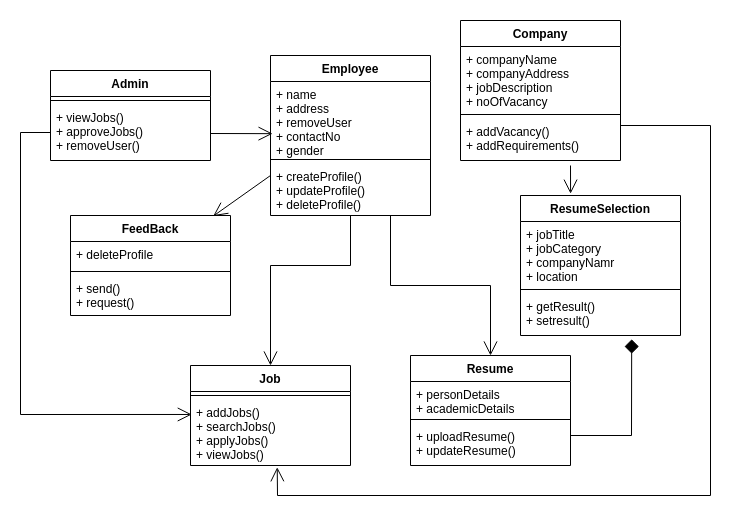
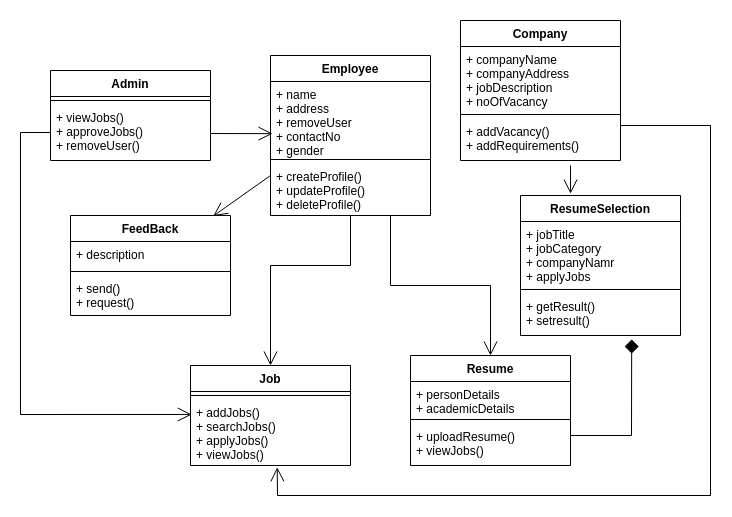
  <mxCell id="0" />
  <mxCell id="1" parent="0" />
  <mxCell id="2" value="Employee" style="swimlane;fontStyle=1;align=center;verticalAlign=top;childLayout=stackLayout;horizontal=1;startSize=26;horizontalStack=0;resizeParent=1;resizeParentMax=0;resizeLast=0;collapsible=1;marginBottom=0;" vertex="1" parent="1"><mxGeometry x="270" y="55" width="160" height="160" as="geometry" /></mxCell>
  <mxCell id="3" value="+ name&#10;+ address&#10;+ removeUser&#10;+ contactNo&#10;+ gender" style="text;strokeColor=none;fillColor=none;align=left;verticalAlign=top;spacingLeft=4;spacingRight=4;overflow=hidden;rotatable=0;points=[[0,0.5],[1,0.5]];portConstraint=eastwest;" vertex="1" parent="2"><mxGeometry y="26" width="160" height="74" as="geometry" /></mxCell>
  <mxCell id="4" value="" style="line;strokeWidth=1;fillColor=none;align=left;verticalAlign=middle;spacingTop=-1;spacingLeft=3;spacingRight=3;rotatable=0;labelPosition=right;points=[];portConstraint=eastwest;" vertex="1" parent="2"><mxGeometry y="100" width="160" height="8" as="geometry" /></mxCell>
  <mxCell id="5" value="+ createProfile()&#10;+ updateProfile()&#10;+ deleteProfile()" style="text;strokeColor=none;fillColor=none;align=left;verticalAlign=top;spacingLeft=4;spacingRight=4;overflow=hidden;rotatable=0;points=[[0,0.5],[1,0.5]];portConstraint=eastwest;" vertex="1" parent="2"><mxGeometry y="108" width="160" height="52" as="geometry" /></mxCell>
  <mxCell id="6" value="Company" style="swimlane;fontStyle=1;align=center;verticalAlign=top;childLayout=stackLayout;horizontal=1;startSize=26;horizontalStack=0;resizeParent=1;resizeParentMax=0;resizeLast=0;collapsible=1;marginBottom=0;" vertex="1" parent="1"><mxGeometry x="460" y="20" width="160" height="140" as="geometry" /></mxCell>
  <mxCell id="7" value="+ companyName&#10;+ companyAddress&#10;+ jobDescription&#10;+ noOfVacancy" style="text;strokeColor=none;fillColor=none;align=left;verticalAlign=top;spacingLeft=4;spacingRight=4;overflow=hidden;rotatable=0;points=[[0,0.5],[1,0.5]];portConstraint=eastwest;" vertex="1" parent="6"><mxGeometry y="26" width="160" height="64" as="geometry" /></mxCell>
  <mxCell id="8" value="" style="line;strokeWidth=1;fillColor=none;align=left;verticalAlign=middle;spacingTop=-1;spacingLeft=3;spacingRight=3;rotatable=0;labelPosition=right;points=[];portConstraint=eastwest;" vertex="1" parent="6"><mxGeometry y="90" width="160" height="8" as="geometry" /></mxCell>
  <mxCell id="9" value="+ addVacancy()&#10;+ addRequirements()" style="text;strokeColor=none;fillColor=none;align=left;verticalAlign=top;spacingLeft=4;spacingRight=4;overflow=hidden;rotatable=0;points=[[0,0.5],[1,0.5]];portConstraint=eastwest;" vertex="1" parent="6"><mxGeometry y="98" width="160" height="42" as="geometry" /></mxCell>
  <mxCell id="10" value="Admin" style="swimlane;fontStyle=1;align=center;verticalAlign=top;childLayout=stackLayout;horizontal=1;startSize=26;horizontalStack=0;resizeParent=1;resizeParentMax=0;resizeLast=0;collapsible=1;marginBottom=0;" vertex="1" parent="1"><mxGeometry x="50" y="70" width="160" height="90" as="geometry" /></mxCell>
  <mxCell id="11" value="" style="line;strokeWidth=1;fillColor=none;align=left;verticalAlign=middle;spacingTop=-1;spacingLeft=3;spacingRight=3;rotatable=0;labelPosition=right;points=[];portConstraint=eastwest;" vertex="1" parent="10"><mxGeometry y="26" width="160" height="8" as="geometry" /></mxCell>
  <mxCell id="12" value="+ viewJobs()&#10;+ approveJobs()&#10;+ removeUser()" style="text;strokeColor=none;fillColor=none;align=left;verticalAlign=top;spacingLeft=4;spacingRight=4;overflow=hidden;rotatable=0;points=[[0,0.5],[1,0.5]];portConstraint=eastwest;" vertex="1" parent="10"><mxGeometry y="34" width="160" height="56" as="geometry" /></mxCell>
  <mxCell id="13" value="ResumeSelection" style="swimlane;fontStyle=1;align=center;verticalAlign=top;childLayout=stackLayout;horizontal=1;startSize=26;horizontalStack=0;resizeParent=1;resizeParentMax=0;resizeLast=0;collapsible=1;marginBottom=0;" vertex="1" parent="1"><mxGeometry x="520" y="195" width="160" height="140" as="geometry" /></mxCell>
- <mxCell id="14" value="+ jobTitle&#10;+ jobCategory&#10;+ companyNamr&#10;+ location" style="text;strokeColor=none;fillColor=none;align=left;verticalAlign=top;spacingLeft=4;spacingRight=4;overflow=hidden;rotatable=0;points=[[0,0.5],[1,0.5]];portConstraint=eastwest;" vertex="1" parent="13"><mxGeometry y="26" width="160" height="64" as="geometry" /></mxCell>
+ <mxCell id="14" value="+ jobTitle&#10;+ jobCategory&#10;+ companyNamr&#10;+ applyJobs" style="text;strokeColor=none;fillColor=none;align=left;verticalAlign=top;spacingLeft=4;spacingRight=4;overflow=hidden;rotatable=0;points=[[0,0.5],[1,0.5]];portConstraint=eastwest;" vertex="1" parent="13"><mxGeometry y="26" width="160" height="64" as="geometry" /></mxCell>
  <mxCell id="15" value="" style="line;strokeWidth=1;fillColor=none;align=left;verticalAlign=middle;spacingTop=-1;spacingLeft=3;spacingRight=3;rotatable=0;labelPosition=right;points=[];portConstraint=eastwest;" vertex="1" parent="13"><mxGeometry y="90" width="160" height="8" as="geometry" /></mxCell>
  <mxCell id="16" value="+ getResult()&#10;+ setresult()" style="text;strokeColor=none;fillColor=none;align=left;verticalAlign=top;spacingLeft=4;spacingRight=4;overflow=hidden;rotatable=0;points=[[0,0.5],[1,0.5]];portConstraint=eastwest;" vertex="1" parent="13"><mxGeometry y="98" width="160" height="42" as="geometry" /></mxCell>
  <mxCell id="17" value="Resume" style="swimlane;fontStyle=1;align=center;verticalAlign=top;childLayout=stackLayout;horizontal=1;startSize=26;horizontalStack=0;resizeParent=1;resizeParentMax=0;resizeLast=0;collapsible=1;marginBottom=0;" vertex="1" parent="1"><mxGeometry x="410" y="355" width="160" height="110" as="geometry" /></mxCell>
  <mxCell id="18" value="+ personDetails&#10;+ academicDetails" style="text;strokeColor=none;fillColor=none;align=left;verticalAlign=top;spacingLeft=4;spacingRight=4;overflow=hidden;rotatable=0;points=[[0,0.5],[1,0.5]];portConstraint=eastwest;" vertex="1" parent="17"><mxGeometry y="26" width="160" height="34" as="geometry" /></mxCell>
  <mxCell id="19" value="" style="line;strokeWidth=1;fillColor=none;align=left;verticalAlign=middle;spacingTop=-1;spacingLeft=3;spacingRight=3;rotatable=0;labelPosition=right;points=[];portConstraint=eastwest;" vertex="1" parent="17"><mxGeometry y="60" width="160" height="8" as="geometry" /></mxCell>
- <mxCell id="20" value="+ uploadResume()&#10;+ updateResume()" style="text;strokeColor=none;fillColor=none;align=left;verticalAlign=top;spacingLeft=4;spacingRight=4;overflow=hidden;rotatable=0;points=[[0,0.5],[1,0.5]];portConstraint=eastwest;" vertex="1" parent="17"><mxGeometry y="68" width="160" height="42" as="geometry" /></mxCell>
+ <mxCell id="20" value="+ uploadResume()&#10;+ viewJobs()" style="text;strokeColor=none;fillColor=none;align=left;verticalAlign=top;spacingLeft=4;spacingRight=4;overflow=hidden;rotatable=0;points=[[0,0.5],[1,0.5]];portConstraint=eastwest;" vertex="1" parent="17"><mxGeometry y="68" width="160" height="42" as="geometry" /></mxCell>
  <mxCell id="21" value="Job" style="swimlane;fontStyle=1;align=center;verticalAlign=top;childLayout=stackLayout;horizontal=1;startSize=26;horizontalStack=0;resizeParent=1;resizeParentMax=0;resizeLast=0;collapsible=1;marginBottom=0;" vertex="1" parent="1"><mxGeometry x="190" y="365" width="160" height="100" as="geometry" /></mxCell>
  <mxCell id="22" value="" style="line;strokeWidth=1;fillColor=none;align=left;verticalAlign=middle;spacingTop=-1;spacingLeft=3;spacingRight=3;rotatable=0;labelPosition=right;points=[];portConstraint=eastwest;" vertex="1" parent="21"><mxGeometry y="26" width="160" height="8" as="geometry" /></mxCell>
  <mxCell id="23" value="+ addJobs()&#10;+ searchJobs()&#10;+ applyJobs()&#10;+ viewJobs()" style="text;strokeColor=none;fillColor=none;align=left;verticalAlign=top;spacingLeft=4;spacingRight=4;overflow=hidden;rotatable=0;points=[[0,0.5],[1,0.5]];portConstraint=eastwest;" vertex="1" parent="21"><mxGeometry y="34" width="160" height="66" as="geometry" /></mxCell>
  <mxCell id="24" value="FeedBack" style="swimlane;fontStyle=1;align=center;verticalAlign=top;childLayout=stackLayout;horizontal=1;startSize=26;horizontalStack=0;resizeParent=1;resizeParentMax=0;resizeLast=0;collapsible=1;marginBottom=0;" vertex="1" parent="1"><mxGeometry x="70" y="215" width="160" height="100" as="geometry" /></mxCell>
- <mxCell id="25" value="+ deleteProfile" style="text;strokeColor=none;fillColor=none;align=left;verticalAlign=top;spacingLeft=4;spacingRight=4;overflow=hidden;rotatable=0;points=[[0,0.5],[1,0.5]];portConstraint=eastwest;" vertex="1" parent="24"><mxGeometry y="26" width="160" height="26" as="geometry" /></mxCell>
+ <mxCell id="25" value="+ description" style="text;strokeColor=none;fillColor=none;align=left;verticalAlign=top;spacingLeft=4;spacingRight=4;overflow=hidden;rotatable=0;points=[[0,0.5],[1,0.5]];portConstraint=eastwest;" vertex="1" parent="24"><mxGeometry y="26" width="160" height="26" as="geometry" /></mxCell>
  <mxCell id="26" value="" style="line;strokeWidth=1;fillColor=none;align=left;verticalAlign=middle;spacingTop=-1;spacingLeft=3;spacingRight=3;rotatable=0;labelPosition=right;points=[];portConstraint=eastwest;" vertex="1" parent="24"><mxGeometry y="52" width="160" height="8" as="geometry" /></mxCell>
  <mxCell id="27" value="+ send()&#10;+ request()" style="text;strokeColor=none;fillColor=none;align=left;verticalAlign=top;spacingLeft=4;spacingRight=4;overflow=hidden;rotatable=0;points=[[0,0.5],[1,0.5]];portConstraint=eastwest;" vertex="1" parent="24"><mxGeometry y="60" width="160" height="40" as="geometry" /></mxCell>
  <mxCell id="28" value="" style="endArrow=open;endFill=1;endSize=12;html=1;rounded=0;entryX=0.013;entryY=0.705;entryDx=0;entryDy=0;entryPerimeter=0;" edge="1" parent="1" target="3"><mxGeometry width="160" relative="1" as="geometry"><mxPoint x="210" y="133" as="sourcePoint" /><mxPoint x="460" y="235" as="targetPoint" /></mxGeometry></mxCell>
  <mxCell id="29" value="" style="endArrow=open;endFill=1;endSize=12;html=1;rounded=0;entryX=0.008;entryY=0.227;entryDx=0;entryDy=0;entryPerimeter=0;exitX=0;exitY=0.5;exitDx=0;exitDy=0;" edge="1" parent="1" source="12" target="23"><mxGeometry width="160" relative="1" as="geometry"><mxPoint x="200" y="143" as="sourcePoint" /><mxPoint x="282.08" y="143.17" as="targetPoint" /><Array as="points"><mxPoint x="20" y="132" /><mxPoint x="20" y="414" /></Array></mxGeometry></mxCell>
  <mxCell id="30" value="" style="endArrow=open;endFill=1;endSize=12;html=1;rounded=0;entryX=0.5;entryY=0;entryDx=0;entryDy=0;" edge="1" parent="1" source="5" target="21"><mxGeometry width="160" relative="1" as="geometry"><mxPoint x="200" y="143" as="sourcePoint" /><mxPoint x="282.08" y="143.17" as="targetPoint" /><Array as="points"><mxPoint x="350" y="265" /><mxPoint x="270" y="265" /></Array></mxGeometry></mxCell>
  <mxCell id="31" value="" style="endArrow=open;endFill=1;endSize=12;html=1;rounded=0;entryX=0.892;entryY=0.006;entryDx=0;entryDy=0;entryPerimeter=0;exitX=0;exitY=0.231;exitDx=0;exitDy=0;exitPerimeter=0;" edge="1" parent="1" source="5" target="24"><mxGeometry width="160" relative="1" as="geometry"><mxPoint x="210" y="153" as="sourcePoint" /><mxPoint x="292.08" y="153.17" as="targetPoint" /></mxGeometry></mxCell>
  <mxCell id="32" value="" style="endArrow=open;endFill=1;endSize=12;html=1;rounded=0;entryX=0.5;entryY=0;entryDx=0;entryDy=0;" edge="1" parent="1" target="17"><mxGeometry width="160" relative="1" as="geometry"><mxPoint x="390" y="215" as="sourcePoint" /><mxPoint x="302.08" y="163.17" as="targetPoint" /><Array as="points"><mxPoint x="390" y="285" /><mxPoint x="490" y="285" /></Array></mxGeometry></mxCell>
  <mxCell id="33" value="" style="endArrow=open;endFill=1;endSize=12;html=1;rounded=0;entryX=0.313;entryY=-0.013;entryDx=0;entryDy=0;entryPerimeter=0;" edge="1" parent="1" target="13"><mxGeometry width="160" relative="1" as="geometry"><mxPoint x="570" y="165" as="sourcePoint" /><mxPoint x="332.08" y="193.17" as="targetPoint" /></mxGeometry></mxCell>
  <mxCell id="34" value="" style="endArrow=open;endFill=1;endSize=12;html=1;rounded=0;exitX=1;exitY=0.167;exitDx=0;exitDy=0;exitPerimeter=0;entryX=0.542;entryY=1.027;entryDx=0;entryDy=0;entryPerimeter=0;" edge="1" parent="1" source="9" target="23"><mxGeometry width="160" relative="1" as="geometry"><mxPoint x="260" y="203" as="sourcePoint" /><mxPoint x="770" y="135" as="targetPoint" /><Array as="points"><mxPoint x="710" y="125" /><mxPoint x="710" y="495" /><mxPoint x="277" y="495" /></Array></mxGeometry></mxCell>
  <mxCell id="35" value="" style="endArrow=diamond;endFill=1;endSize=12;html=1;rounded=0;entryX=0.695;entryY=1.09;entryDx=0;entryDy=0;entryPerimeter=0;exitX=1;exitY=0.286;exitDx=0;exitDy=0;exitPerimeter=0;" edge="1" parent="1" source="20" target="16"><mxGeometry width="160" relative="1" as="geometry"><mxPoint x="270" y="213" as="sourcePoint" /><mxPoint x="352.08" y="213.17" as="targetPoint" /><Array as="points"><mxPoint x="631" y="435" /></Array></mxGeometry></mxCell>
